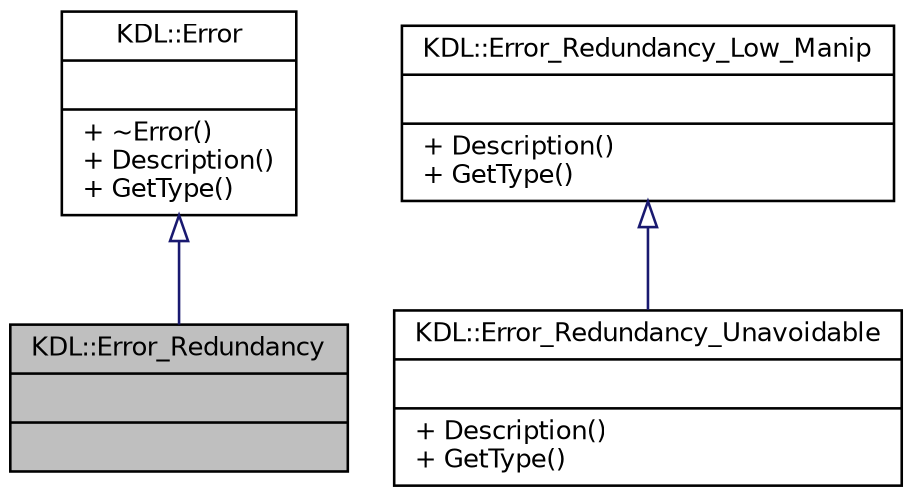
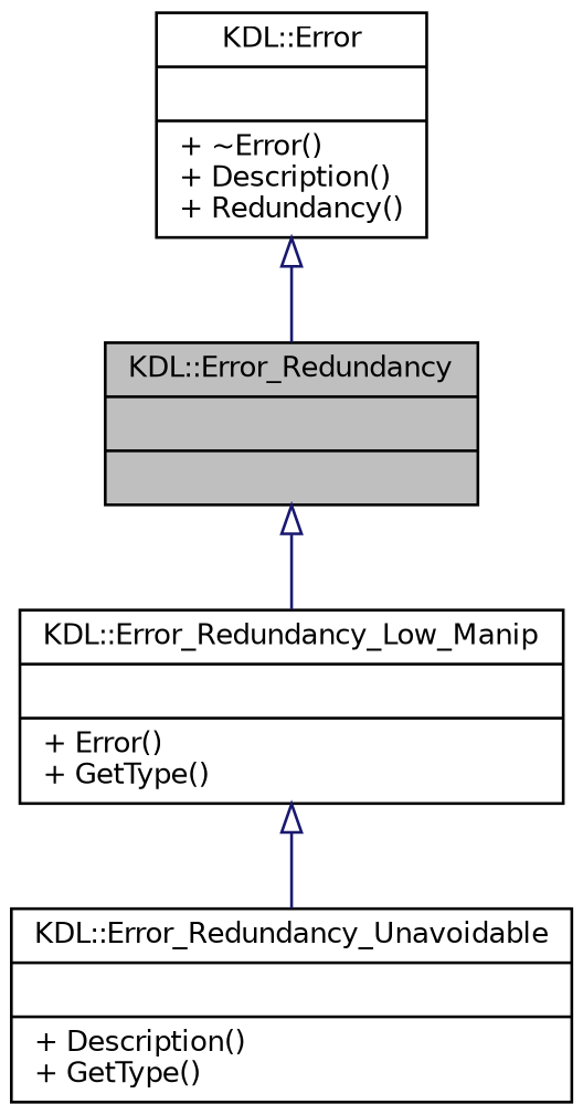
  digraph {
    node [color=black fillcolor=white fontname=Helvetica fontsize=10 shape=record style=filled]
    edge [arrowtail=empty color=midnightblue dir=back fontname=Helvetica fontsize=10 labelfontname=Helvetica labelfontsize=10 style=solid]
    n1 [fillcolor=grey75 fontcolor=black height=0.2 label="{KDL::Error_Redundancy\n||}" width=0.4]
-   n2 [height=0.2 label="{KDL::Error_Redundancy_Low_Manip\n||+ Description()\l+ GetType()\l}" width=0.4]
+   n2 [height=0.2 label="{KDL::Error_Redundancy_Low_Manip\n||+ Error()\l+ GetType()\l}" width=0.4]
    n3 [height=0.2 label="{KDL::Error_Redundancy_Unavoidable\n||+ Description()\l+ GetType()\l}" width=0.4]
-   n4 [height=0.2 label="{KDL::Error\n||+ ~Error()\l+ Description()\l+ GetType()\l}" width=0.4]
+   n4 [height=0.2 label="{KDL::Error\n||+ ~Error()\l+ Description()\l+ Redundancy()\l}" width=0.4]
+   n1 -> n2
    n2 -> n3
    n4 -> n1
  }
